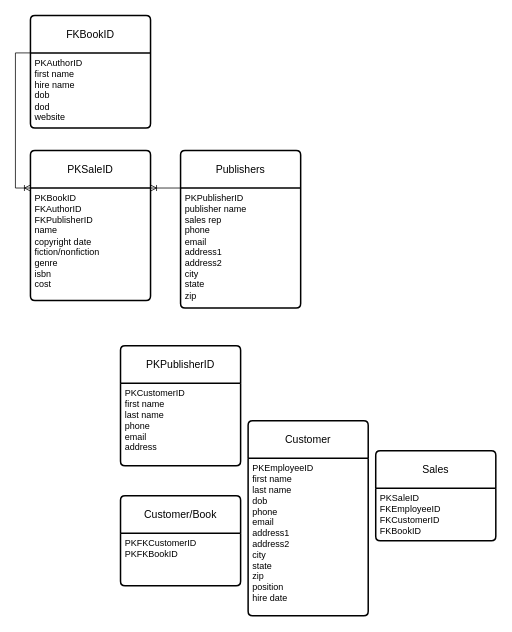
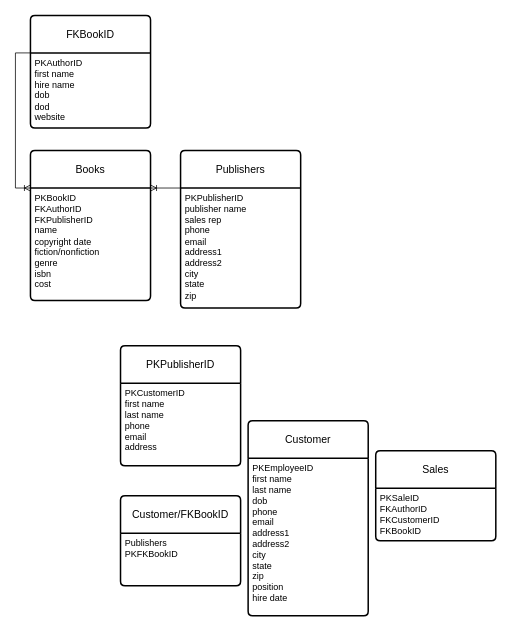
  <mxCell id="0" />
  <mxCell id="1" parent="0" />
- <mxCell id="2" value="PKSaleID" style="swimlane;childLayout=stackLayout;horizontal=1;startSize=50;horizontalStack=0;rounded=1;fontSize=14;fontStyle=0;strokeWidth=2;resizeParent=0;resizeLast=1;shadow=0;dashed=0;align=center;arcSize=4;whiteSpace=wrap;html=1;" parent="1" vertex="1"><mxGeometry x="40" y="200" width="160" height="200" as="geometry" /></mxCell>
+ <mxCell id="2" value="Books" style="swimlane;childLayout=stackLayout;horizontal=1;startSize=50;horizontalStack=0;rounded=1;fontSize=14;fontStyle=0;strokeWidth=2;resizeParent=0;resizeLast=1;shadow=0;dashed=0;align=center;arcSize=4;whiteSpace=wrap;html=1;" parent="1" vertex="1"><mxGeometry x="40" y="200" width="160" height="200" as="geometry" /></mxCell>
  <mxCell id="3" value="PKBookID&lt;br&gt;FKAuthorID&lt;br&gt;FKPublisherID&lt;br&gt;name&lt;br&gt;copyright date&lt;br&gt;fiction/nonfiction&lt;br&gt;genre&lt;br&gt;isbn&lt;br&gt;cost" style="align=left;strokeColor=none;fillColor=none;spacingLeft=4;fontSize=12;verticalAlign=top;resizable=0;rotatable=0;part=1;html=1;" parent="2" vertex="1"><mxGeometry y="50" width="160" height="150" as="geometry" /></mxCell>
  <mxCell id="4" value="FKBookID" style="swimlane;childLayout=stackLayout;horizontal=1;startSize=50;horizontalStack=0;rounded=1;fontSize=14;fontStyle=0;strokeWidth=2;resizeParent=0;resizeLast=1;shadow=0;dashed=0;align=center;arcSize=4;whiteSpace=wrap;html=1;" parent="1" vertex="1"><mxGeometry x="40" y="20" width="160" height="150" as="geometry" /></mxCell>
  <mxCell id="5" value="PKAuthorID&lt;br&gt;first name&lt;br&gt;hire name&lt;br&gt;dob&lt;br&gt;dod&lt;br&gt;website" style="align=left;strokeColor=none;fillColor=none;spacingLeft=4;fontSize=12;verticalAlign=top;resizable=0;rotatable=0;part=1;html=1;" parent="4" vertex="1"><mxGeometry y="50" width="160" height="100" as="geometry" /></mxCell>
  <mxCell id="6" value="Publishers" style="swimlane;childLayout=stackLayout;horizontal=1;startSize=50;horizontalStack=0;rounded=1;fontSize=14;fontStyle=0;strokeWidth=2;resizeParent=0;resizeLast=1;shadow=0;dashed=0;align=center;arcSize=4;whiteSpace=wrap;html=1;" parent="1" vertex="1"><mxGeometry x="240" y="200" width="160" height="210" as="geometry" /></mxCell>
  <mxCell id="7" value="PKPublisherID&lt;br&gt;publisher name&lt;br&gt;sales rep&lt;br&gt;phone&lt;br&gt;email&lt;br&gt;address1&lt;br&gt;address2&lt;br&gt;city&lt;br&gt;state&lt;br&gt;zip" style="align=left;strokeColor=none;fillColor=none;spacingLeft=4;fontSize=12;verticalAlign=top;resizable=0;rotatable=0;part=1;html=1;" parent="6" vertex="1"><mxGeometry y="50" width="160" height="160" as="geometry" /></mxCell>
  <mxCell id="8" value="PKPublisherID" style="swimlane;childLayout=stackLayout;horizontal=1;startSize=50;horizontalStack=0;rounded=1;fontSize=14;fontStyle=0;strokeWidth=2;resizeParent=0;resizeLast=1;shadow=0;dashed=0;align=center;arcSize=4;whiteSpace=wrap;html=1;" parent="1" vertex="1"><mxGeometry x="160" y="460" width="160" height="160" as="geometry" /></mxCell>
  <mxCell id="9" value="PKCustomerID&lt;br&gt;first name&lt;br&gt;last name&lt;br&gt;phone&lt;br&gt;email&lt;br&gt;address" style="align=left;strokeColor=none;fillColor=none;spacingLeft=4;fontSize=12;verticalAlign=top;resizable=0;rotatable=0;part=1;html=1;" parent="8" vertex="1"><mxGeometry y="50" width="160" height="110" as="geometry" /></mxCell>
  <mxCell id="10" value="Customer" style="swimlane;childLayout=stackLayout;horizontal=1;startSize=50;horizontalStack=0;rounded=1;fontSize=14;fontStyle=0;strokeWidth=2;resizeParent=0;resizeLast=1;shadow=0;dashed=0;align=center;arcSize=4;whiteSpace=wrap;html=1;" parent="1" vertex="1"><mxGeometry x="330" y="560" width="160" height="260" as="geometry" /></mxCell>
  <mxCell id="11" value="PKEmployeeID&lt;br&gt;first name&lt;br&gt;last name&lt;br&gt;dob&lt;br&gt;phone&lt;br&gt;email&lt;br&gt;address1&lt;br&gt;address2&lt;br&gt;city&lt;br&gt;state&lt;br&gt;zip&lt;br&gt;position&lt;br&gt;hire date" style="align=left;strokeColor=none;fillColor=none;spacingLeft=4;fontSize=12;verticalAlign=top;resizable=0;rotatable=0;part=1;html=1;" parent="10" vertex="1"><mxGeometry y="50" width="160" height="210" as="geometry" /></mxCell>
  <mxCell id="12" value="Sales" style="swimlane;childLayout=stackLayout;horizontal=1;startSize=50;horizontalStack=0;rounded=1;fontSize=14;fontStyle=0;strokeWidth=2;resizeParent=0;resizeLast=1;shadow=0;dashed=0;align=center;arcSize=4;whiteSpace=wrap;html=1;" parent="1" vertex="1"><mxGeometry x="500" y="600" width="160" height="120" as="geometry" /></mxCell>
- <mxCell id="13" value="PKSaleID&lt;br&gt;FKEmployeeID&lt;br&gt;FKCustomerID&lt;br&gt;FKBookID" style="align=left;strokeColor=none;fillColor=none;spacingLeft=4;fontSize=12;verticalAlign=top;resizable=0;rotatable=0;part=1;html=1;" parent="12" vertex="1"><mxGeometry y="50" width="160" height="70" as="geometry" /></mxCell>
- <mxCell id="14" value="Customer/Book" style="swimlane;childLayout=stackLayout;horizontal=1;startSize=50;horizontalStack=0;rounded=1;fontSize=14;fontStyle=0;strokeWidth=2;resizeParent=0;resizeLast=1;shadow=0;dashed=0;align=center;arcSize=4;whiteSpace=wrap;html=1;" vertex="1" parent="1"><mxGeometry x="160" y="660" width="160" height="120" as="geometry" /></mxCell>
- <mxCell id="15" value="PKFKCustomerID&lt;br&gt;PKFKBookID&lt;br&gt;" style="align=left;strokeColor=none;fillColor=none;spacingLeft=4;fontSize=12;verticalAlign=top;resizable=0;rotatable=0;part=1;html=1;" vertex="1" parent="14"><mxGeometry y="50" width="160" height="70" as="geometry" /></mxCell>
+ <mxCell id="13" value="PKSaleID&lt;br&gt;FKAuthorID&lt;br&gt;FKCustomerID&lt;br&gt;FKBookID" style="align=left;strokeColor=none;fillColor=none;spacingLeft=4;fontSize=12;verticalAlign=top;resizable=0;rotatable=0;part=1;html=1;" parent="12" vertex="1"><mxGeometry y="50" width="160" height="70" as="geometry" /></mxCell>
+ <mxCell id="14" value="Customer/FKBookID" style="swimlane;childLayout=stackLayout;horizontal=1;startSize=50;horizontalStack=0;rounded=1;fontSize=14;fontStyle=0;strokeWidth=2;resizeParent=0;resizeLast=1;shadow=0;dashed=0;align=center;arcSize=4;whiteSpace=wrap;html=1;" vertex="1" parent="1"><mxGeometry x="160" y="660" width="160" height="120" as="geometry" /></mxCell>
+ <mxCell id="15" value="Publishers&lt;br&gt;PKFKBookID&lt;br&gt;" style="align=left;strokeColor=none;fillColor=none;spacingLeft=4;fontSize=12;verticalAlign=top;resizable=0;rotatable=0;part=1;html=1;" vertex="1" parent="14"><mxGeometry y="50" width="160" height="70" as="geometry" /></mxCell>
  <mxCell id="16" value="" style="edgeStyle=orthogonalEdgeStyle;fontSize=12;html=1;endArrow=ERoneToMany;rounded=0;entryX=0;entryY=0;entryDx=0;entryDy=0;exitX=0;exitY=0;exitDx=0;exitDy=0;" edge="1" parent="1" source="5" target="3"><mxGeometry width="100" height="100" relative="1" as="geometry"><mxPoint x="40" y="510" as="sourcePoint" /><mxPoint x="140" y="410" as="targetPoint" /><Array as="points"><mxPoint x="20" y="70" /><mxPoint x="20" y="250" /></Array></mxGeometry></mxCell>
  <mxCell id="17" value="" style="fontSize=12;html=1;endArrow=ERoneToMany;rounded=0;exitX=0;exitY=0;exitDx=0;exitDy=0;entryX=1;entryY=0;entryDx=0;entryDy=0;edgeStyle=orthogonalEdgeStyle;" edge="1" parent="1" source="7" target="3"><mxGeometry width="100" height="100" relative="1" as="geometry"><mxPoint x="50" y="530" as="sourcePoint" /><mxPoint x="150" y="430" as="targetPoint" /><Array as="points"><mxPoint x="240" y="250" /></Array></mxGeometry></mxCell>
